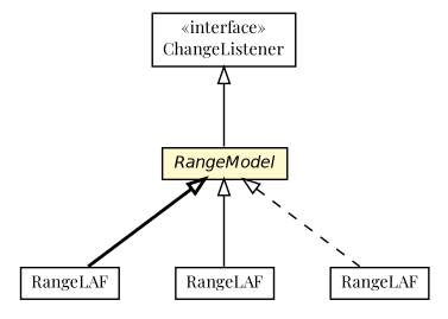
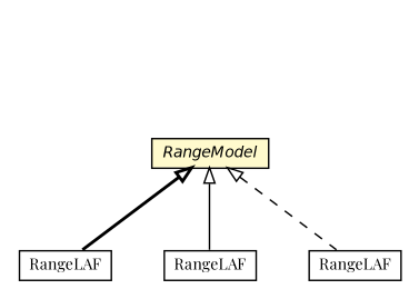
  digraph {
    fontname="Playfair Display"
    nodesep=0.25
    ranksep=0.5
    node [fontcolor=black fontname="Playfair Display" fontsize=10.0 shape=plaintext]
    edge [arrowtail=empty dir=back fontname="Playfair Display" fontsize=10 headport=p labelfontname=Helvetica labelfontsize=10 style=solid tailport=p]
    n1 [label=<<table title="org.universAAL.ui.handler.gui.swing.model.FormControl.RangeModel" border="0" cellborder="1" cellspacing="0" cellpadding="2" port="p" bgcolor="lemonChiffon" href="./RangeModel.html"> 		<tr><td><table border="0" cellspacing="0" cellpadding="1"> <tr><td align="center" balign="center"><font face="Helvetica-Oblique"> RangeModel </font></td></tr> 		</table></td></tr> 		</table>>]
    n2 [label=<<table title="org.universAAL.ui.handler.gui.swing.defaultLookAndFeel.RangeLAF" border="0" cellborder="1" cellspacing="0" cellpadding="2" port="p" href="../../defaultLookAndFeel/RangeLAF.html"> 		<tr><td><table border="0" cellspacing="0" cellpadding="1"> <tr><td align="center" balign="center"> RangeLAF </td></tr> 		</table></td></tr> 		</table>>]
    n3 [label=<<table title="org.universAAL.ui.gui.swing.bluesteelLAF.RangeLAF" border="0" cellborder="1" cellspacing="0" cellpadding="2" port="p" href="../../../../../gui/swing/bluesteelLAF/RangeLAF.html"> 		<tr><td><table border="0" cellspacing="0" cellpadding="1"> <tr><td align="center" balign="center"> RangeLAF </td></tr> 		</table></td></tr> 		</table>>]
    n4 [label=<<table title="org.universAAL.ui.handler.gui.swing.classic.RangeLAF" border="0" cellborder="1" cellspacing="0" cellpadding="2" port="p" href="../../classic/RangeLAF.html"> 		<tr><td><table border="0" cellspacing="0" cellpadding="1"> <tr><td align="center" balign="center"> RangeLAF </td></tr> 		</table></td></tr> 		</table>>]
-   n5 [label=<<table title="javax.swing.event.ChangeListener" border="0" cellborder="1" cellspacing="0" cellpadding="2" port="p" href="http://java.sun.com/j2se/1.4.2/docs/api/javax/swing/event/ChangeListener.html"> 		<tr><td><table border="0" cellspacing="0" cellpadding="1"> <tr><td align="center" balign="center"> &#171;interface&#187; </td></tr> <tr><td align="center" balign="center"> ChangeListener </td></tr> 		</table></td></tr> 		</table>>]
    n1 -> n2 [style=bold]
    n1 -> n3
    n1 -> n4 [style=dashed]
-   n5 -> n1
  }
